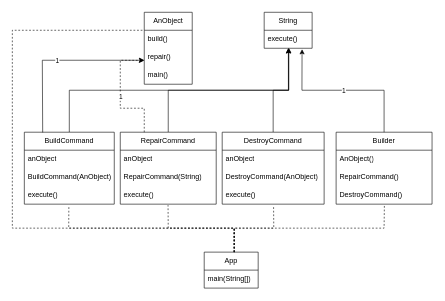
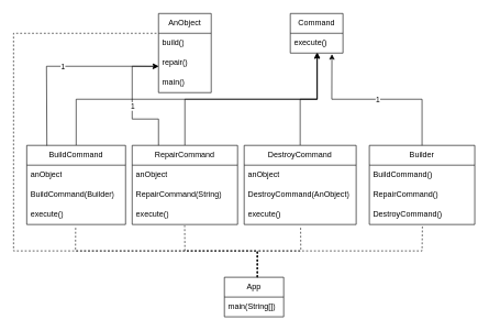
  <mxCell id="0" />
  <mxCell id="1" parent="0" />
  <mxCell id="2" value="AnObject" style="swimlane;fontStyle=0;childLayout=stackLayout;horizontal=1;startSize=30;horizontalStack=0;resizeParent=1;resizeParentMax=0;resizeLast=0;collapsible=1;marginBottom=0;whiteSpace=wrap;html=1;" vertex="1" parent="1"><mxGeometry x="240" y="20" width="80" height="120" as="geometry" /></mxCell>
  <mxCell id="3" value="build()" style="text;strokeColor=none;fillColor=none;align=left;verticalAlign=middle;spacingLeft=4;spacingRight=4;overflow=hidden;points=[[0,0.5],[1,0.5]];portConstraint=eastwest;rotatable=0;whiteSpace=wrap;html=1;" vertex="1" parent="2"><mxGeometry y="30" width="80" height="30" as="geometry" /></mxCell>
  <mxCell id="4" value="repair()" style="text;strokeColor=none;fillColor=none;align=left;verticalAlign=middle;spacingLeft=4;spacingRight=4;overflow=hidden;points=[[0,0.5],[1,0.5]];portConstraint=eastwest;rotatable=0;whiteSpace=wrap;html=1;" vertex="1" parent="2"><mxGeometry y="60" width="80" height="30" as="geometry" /></mxCell>
  <mxCell id="5" value="main()" style="text;strokeColor=none;fillColor=none;align=left;verticalAlign=middle;spacingLeft=4;spacingRight=4;overflow=hidden;points=[[0,0.5],[1,0.5]];portConstraint=eastwest;rotatable=0;whiteSpace=wrap;html=1;" vertex="1" parent="2"><mxGeometry y="90" width="80" height="30" as="geometry" /></mxCell>
  <mxCell id="6" style="edgeStyle=orthogonalEdgeStyle;rounded=0;orthogonalLoop=1;jettySize=auto;html=1;exitX=0.5;exitY=0;exitDx=0;exitDy=0;entryX=0.514;entryY=0.984;entryDx=0;entryDy=0;entryPerimeter=0;" edge="1" parent="1" source="7" target="22"><mxGeometry relative="1" as="geometry" /></mxCell>
  <mxCell id="7" value="BuildCommand" style="swimlane;fontStyle=0;childLayout=stackLayout;horizontal=1;startSize=30;horizontalStack=0;resizeParent=1;resizeParentMax=0;resizeLast=0;collapsible=1;marginBottom=0;whiteSpace=wrap;html=1;" vertex="1" parent="1"><mxGeometry x="40" y="220" width="150" height="120" as="geometry" /></mxCell>
  <mxCell id="8" value="anObject" style="text;strokeColor=none;fillColor=none;align=left;verticalAlign=middle;spacingLeft=4;spacingRight=4;overflow=hidden;points=[[0,0.5],[1,0.5]];portConstraint=eastwest;rotatable=0;whiteSpace=wrap;html=1;" vertex="1" parent="7"><mxGeometry y="30" width="150" height="30" as="geometry" /></mxCell>
- <mxCell id="9" value="&lt;span style=&quot;text-align: center;&quot;&gt;BuildCommand(AnObject)&lt;/span&gt;" style="text;strokeColor=none;fillColor=none;align=left;verticalAlign=middle;spacingLeft=4;spacingRight=4;overflow=hidden;points=[[0,0.5],[1,0.5]];portConstraint=eastwest;rotatable=0;whiteSpace=wrap;html=1;" vertex="1" parent="7"><mxGeometry y="60" width="150" height="30" as="geometry" /></mxCell>
+ <mxCell id="9" value="&lt;span style=&quot;text-align: center;&quot;&gt;BuildCommand(Builder)&lt;/span&gt;" style="text;strokeColor=none;fillColor=none;align=left;verticalAlign=middle;spacingLeft=4;spacingRight=4;overflow=hidden;points=[[0,0.5],[1,0.5]];portConstraint=eastwest;rotatable=0;whiteSpace=wrap;html=1;" vertex="1" parent="7"><mxGeometry y="60" width="150" height="30" as="geometry" /></mxCell>
  <mxCell id="10" value="execute()" style="text;strokeColor=none;fillColor=none;align=left;verticalAlign=middle;spacingLeft=4;spacingRight=4;overflow=hidden;points=[[0,0.5],[1,0.5]];portConstraint=eastwest;rotatable=0;whiteSpace=wrap;html=1;" vertex="1" parent="7"><mxGeometry y="90" width="150" height="30" as="geometry" /></mxCell>
  <mxCell id="11" style="edgeStyle=orthogonalEdgeStyle;rounded=0;orthogonalLoop=1;jettySize=auto;html=1;exitX=0.5;exitY=0;exitDx=0;exitDy=0;entryX=0.506;entryY=0.984;entryDx=0;entryDy=0;entryPerimeter=0;" edge="1" parent="1" source="12" target="22"><mxGeometry relative="1" as="geometry" /></mxCell>
  <mxCell id="12" value="RepairCommand" style="swimlane;fontStyle=0;childLayout=stackLayout;horizontal=1;startSize=30;horizontalStack=0;resizeParent=1;resizeParentMax=0;resizeLast=0;collapsible=1;marginBottom=0;whiteSpace=wrap;html=1;" vertex="1" parent="1"><mxGeometry x="200" y="220" width="160" height="120" as="geometry" /></mxCell>
  <mxCell id="13" value="anObject" style="text;strokeColor=none;fillColor=none;align=left;verticalAlign=middle;spacingLeft=4;spacingRight=4;overflow=hidden;points=[[0,0.5],[1,0.5]];portConstraint=eastwest;rotatable=0;whiteSpace=wrap;html=1;" vertex="1" parent="12"><mxGeometry y="30" width="160" height="30" as="geometry" /></mxCell>
  <mxCell id="14" value="&lt;span style=&quot;text-align: center;&quot;&gt;RepairCommand(String)&lt;/span&gt;" style="text;strokeColor=none;fillColor=none;align=left;verticalAlign=middle;spacingLeft=4;spacingRight=4;overflow=hidden;points=[[0,0.5],[1,0.5]];portConstraint=eastwest;rotatable=0;whiteSpace=wrap;html=1;" vertex="1" parent="12"><mxGeometry y="60" width="160" height="30" as="geometry" /></mxCell>
  <mxCell id="15" value="execute()" style="text;strokeColor=none;fillColor=none;align=left;verticalAlign=middle;spacingLeft=4;spacingRight=4;overflow=hidden;points=[[0,0.5],[1,0.5]];portConstraint=eastwest;rotatable=0;whiteSpace=wrap;html=1;" vertex="1" parent="12"><mxGeometry y="90" width="160" height="30" as="geometry" /></mxCell>
  <mxCell id="16" style="edgeStyle=orthogonalEdgeStyle;rounded=0;orthogonalLoop=1;jettySize=auto;html=1;exitX=0.5;exitY=0;exitDx=0;exitDy=0;entryX=0.506;entryY=1.007;entryDx=0;entryDy=0;entryPerimeter=0;" edge="1" parent="1" source="17" target="22"><mxGeometry relative="1" as="geometry" /></mxCell>
  <mxCell id="17" value="DestroyCommand" style="swimlane;fontStyle=0;childLayout=stackLayout;horizontal=1;startSize=30;horizontalStack=0;resizeParent=1;resizeParentMax=0;resizeLast=0;collapsible=1;marginBottom=0;whiteSpace=wrap;html=1;" vertex="1" parent="1"><mxGeometry x="370" y="220" width="170" height="120" as="geometry" /></mxCell>
  <mxCell id="18" value="anObject" style="text;strokeColor=none;fillColor=none;align=left;verticalAlign=middle;spacingLeft=4;spacingRight=4;overflow=hidden;points=[[0,0.5],[1,0.5]];portConstraint=eastwest;rotatable=0;whiteSpace=wrap;html=1;" vertex="1" parent="17"><mxGeometry y="30" width="170" height="30" as="geometry" /></mxCell>
  <mxCell id="19" value="&lt;span style=&quot;text-align: center;&quot;&gt;DestroyCommand(AnObject)&lt;/span&gt;" style="text;strokeColor=none;fillColor=none;align=left;verticalAlign=middle;spacingLeft=4;spacingRight=4;overflow=hidden;points=[[0,0.5],[1,0.5]];portConstraint=eastwest;rotatable=0;whiteSpace=wrap;html=1;" vertex="1" parent="17"><mxGeometry y="60" width="170" height="30" as="geometry" /></mxCell>
  <mxCell id="20" value="execute()" style="text;strokeColor=none;fillColor=none;align=left;verticalAlign=middle;spacingLeft=4;spacingRight=4;overflow=hidden;points=[[0,0.5],[1,0.5]];portConstraint=eastwest;rotatable=0;whiteSpace=wrap;html=1;" vertex="1" parent="17"><mxGeometry y="90" width="170" height="30" as="geometry" /></mxCell>
- <mxCell id="21" value="String" style="swimlane;fontStyle=0;childLayout=stackLayout;horizontal=1;startSize=30;horizontalStack=0;resizeParent=1;resizeParentMax=0;resizeLast=0;collapsible=1;marginBottom=0;whiteSpace=wrap;html=1;" vertex="1" parent="1"><mxGeometry x="440" y="20" width="80" height="60" as="geometry" /></mxCell>
+ <mxCell id="21" value="Command" style="swimlane;fontStyle=0;childLayout=stackLayout;horizontal=1;startSize=30;horizontalStack=0;resizeParent=1;resizeParentMax=0;resizeLast=0;collapsible=1;marginBottom=0;whiteSpace=wrap;html=1;" vertex="1" parent="1"><mxGeometry x="440" y="20" width="80" height="60" as="geometry" /></mxCell>
  <mxCell id="22" value="execute()" style="text;strokeColor=none;fillColor=none;align=left;verticalAlign=middle;spacingLeft=4;spacingRight=4;overflow=hidden;points=[[0,0.5],[1,0.5]];portConstraint=eastwest;rotatable=0;whiteSpace=wrap;html=1;" vertex="1" parent="21"><mxGeometry y="30" width="80" height="30" as="geometry" /></mxCell>
  <mxCell id="23" value="Builder" style="swimlane;fontStyle=0;childLayout=stackLayout;horizontal=1;startSize=30;horizontalStack=0;resizeParent=1;resizeParentMax=0;resizeLast=0;collapsible=1;marginBottom=0;whiteSpace=wrap;html=1;" vertex="1" parent="1"><mxGeometry x="560" y="220" width="160" height="120" as="geometry" /></mxCell>
- <mxCell id="24" value="&lt;span style=&quot;text-align: center;&quot;&gt;AnObject()&lt;/span&gt;" style="text;strokeColor=none;fillColor=none;align=left;verticalAlign=middle;spacingLeft=4;spacingRight=4;overflow=hidden;points=[[0,0.5],[1,0.5]];portConstraint=eastwest;rotatable=0;whiteSpace=wrap;html=1;" vertex="1" parent="23"><mxGeometry y="30" width="160" height="30" as="geometry" /></mxCell>
+ <mxCell id="24" value="&lt;span style=&quot;text-align: center;&quot;&gt;BuildCommand()&lt;/span&gt;" style="text;strokeColor=none;fillColor=none;align=left;verticalAlign=middle;spacingLeft=4;spacingRight=4;overflow=hidden;points=[[0,0.5],[1,0.5]];portConstraint=eastwest;rotatable=0;whiteSpace=wrap;html=1;" vertex="1" parent="23"><mxGeometry y="30" width="160" height="30" as="geometry" /></mxCell>
  <mxCell id="25" value="&lt;span style=&quot;text-align: center;&quot;&gt;RepairCommand()&lt;/span&gt;" style="text;strokeColor=none;fillColor=none;align=left;verticalAlign=middle;spacingLeft=4;spacingRight=4;overflow=hidden;points=[[0,0.5],[1,0.5]];portConstraint=eastwest;rotatable=0;whiteSpace=wrap;html=1;" vertex="1" parent="23"><mxGeometry y="60" width="160" height="30" as="geometry" /></mxCell>
  <mxCell id="26" value="&lt;span style=&quot;text-align: center;&quot;&gt;DestroyCommand()&lt;/span&gt;" style="text;strokeColor=none;fillColor=none;align=left;verticalAlign=middle;spacingLeft=4;spacingRight=4;overflow=hidden;points=[[0,0.5],[1,0.5]];portConstraint=eastwest;rotatable=0;whiteSpace=wrap;html=1;" vertex="1" parent="23"><mxGeometry y="90" width="160" height="30" as="geometry" /></mxCell>
  <mxCell id="27" value="App" style="swimlane;fontStyle=0;childLayout=stackLayout;horizontal=1;startSize=30;horizontalStack=0;resizeParent=1;resizeParentMax=0;resizeLast=0;collapsible=1;marginBottom=0;whiteSpace=wrap;html=1;" vertex="1" parent="1"><mxGeometry x="340" y="420" width="90" height="60" as="geometry" /></mxCell>
  <mxCell id="28" value="main(String[])" style="text;strokeColor=none;fillColor=none;align=left;verticalAlign=middle;spacingLeft=4;spacingRight=4;overflow=hidden;points=[[0,0.5],[1,0.5]];portConstraint=eastwest;rotatable=0;whiteSpace=wrap;html=1;" vertex="1" parent="27"><mxGeometry y="30" width="90" height="30" as="geometry" /></mxCell>
  <mxCell id="29" value="" style="endArrow=none;dashed=1;html=1;rounded=0;entryX=0.498;entryY=1.053;entryDx=0;entryDy=0;entryPerimeter=0;" edge="1" parent="1" target="15"><mxGeometry width="50" height="50" relative="1" as="geometry"><mxPoint x="390" y="420" as="sourcePoint" /><mxPoint x="430" y="220" as="targetPoint" /><Array as="points"><mxPoint x="390" y="380" /><mxPoint x="280" y="380" /></Array></mxGeometry></mxCell>
  <mxCell id="30" value="" style="endArrow=none;dashed=1;html=1;rounded=0;entryX=0.504;entryY=1.076;entryDx=0;entryDy=0;entryPerimeter=0;" edge="1" parent="1" target="20"><mxGeometry width="50" height="50" relative="1" as="geometry"><mxPoint x="390" y="420" as="sourcePoint" /><mxPoint x="289.68" y="351.59" as="targetPoint" /><Array as="points"><mxPoint x="390" y="380" /><mxPoint x="456" y="380" /></Array></mxGeometry></mxCell>
  <mxCell id="31" value="" style="endArrow=none;dashed=1;html=1;rounded=0;entryX=0.503;entryY=1.099;entryDx=0;entryDy=0;entryPerimeter=0;" edge="1" parent="1" target="26"><mxGeometry width="50" height="50" relative="1" as="geometry"><mxPoint x="390" y="420" as="sourcePoint" /><mxPoint x="465.68" y="352.28" as="targetPoint" /><Array as="points"><mxPoint x="390" y="380" /><mxPoint x="640" y="380" /></Array></mxGeometry></mxCell>
  <mxCell id="32" value="" style="endArrow=none;dashed=1;html=1;rounded=0;entryX=0.495;entryY=1.122;entryDx=0;entryDy=0;entryPerimeter=0;" edge="1" parent="1" target="10"><mxGeometry width="50" height="50" relative="1" as="geometry"><mxPoint x="390" y="420" as="sourcePoint" /><mxPoint x="650.48" y="352.97" as="targetPoint" /><Array as="points"><mxPoint x="390" y="380" /><mxPoint x="114" y="380" /></Array></mxGeometry></mxCell>
  <mxCell id="33" value="" style="endArrow=none;dashed=1;html=1;rounded=0;entryX=0;entryY=0.25;entryDx=0;entryDy=0;" edge="1" parent="1" target="2"><mxGeometry width="50" height="50" relative="1" as="geometry"><mxPoint x="390" y="420" as="sourcePoint" /><mxPoint x="430" y="220" as="targetPoint" /><Array as="points"><mxPoint x="390" y="380" /><mxPoint x="20" y="380" /><mxPoint x="20" y="50" /></Array></mxGeometry></mxCell>
- <mxCell id="34" value="" style="endArrow=classic;html=1;rounded=0;exitX=0.25;exitY=0;exitDx=0;exitDy=0;entryX=-0.003;entryY=0.674;entryDx=0;entryDy=0;entryPerimeter=0;dashed=1;" edge="1" parent="1" source="12" target="4"><mxGeometry relative="1" as="geometry"><mxPoint x="350" y="240" as="sourcePoint" /><mxPoint x="450" y="240" as="targetPoint" /><Array as="points"><mxPoint x="240" y="180" /><mxPoint x="200" y="180" /><mxPoint x="200" y="100" /></Array></mxGeometry></mxCell>
+ <mxCell id="34" value="" style="endArrow=classic;html=1;rounded=0;exitX=0.25;exitY=0;exitDx=0;exitDy=0;entryX=-0.003;entryY=0.674;entryDx=0;entryDy=0;entryPerimeter=0;" edge="1" parent="1" source="12" target="4"><mxGeometry relative="1" as="geometry"><mxPoint x="350" y="240" as="sourcePoint" /><mxPoint x="450" y="240" as="targetPoint" /><Array as="points"><mxPoint x="240" y="180" /><mxPoint x="200" y="180" /><mxPoint x="200" y="100" /></Array></mxGeometry></mxCell>
  <mxCell id="35" value="1" style="edgeLabel;resizable=0;html=1;align=center;verticalAlign=middle;" connectable="0" vertex="1" parent="34"><mxGeometry relative="1" as="geometry" /></mxCell>
  <mxCell id="36" value="" style="endArrow=classic;html=1;rounded=0;exitX=0.204;exitY=0.003;exitDx=0;exitDy=0;exitPerimeter=0;" edge="1" parent="1" source="7"><mxGeometry relative="1" as="geometry"><mxPoint x="250" y="230" as="sourcePoint" /><mxPoint x="240" y="100" as="targetPoint" /><Array as="points"><mxPoint x="70" y="100" /></Array></mxGeometry></mxCell>
  <mxCell id="37" value="1" style="edgeLabel;resizable=0;html=1;align=center;verticalAlign=middle;" connectable="0" vertex="1" parent="36"><mxGeometry relative="1" as="geometry" /></mxCell>
  <mxCell id="38" value="" style="endArrow=classic;html=1;rounded=0;exitX=0.5;exitY=0;exitDx=0;exitDy=0;entryX=0.79;entryY=1.053;entryDx=0;entryDy=0;entryPerimeter=0;" edge="1" parent="1" source="23" target="22"><mxGeometry relative="1" as="geometry"><mxPoint x="410" y="90" as="sourcePoint" /><mxPoint x="510" y="90" as="targetPoint" /><Array as="points"><mxPoint x="640" y="150" /><mxPoint x="503" y="150" /></Array></mxGeometry></mxCell>
  <mxCell id="39" value="1" style="edgeLabel;resizable=0;html=1;align=center;verticalAlign=middle;" connectable="0" vertex="1" parent="38"><mxGeometry relative="1" as="geometry" /></mxCell>
